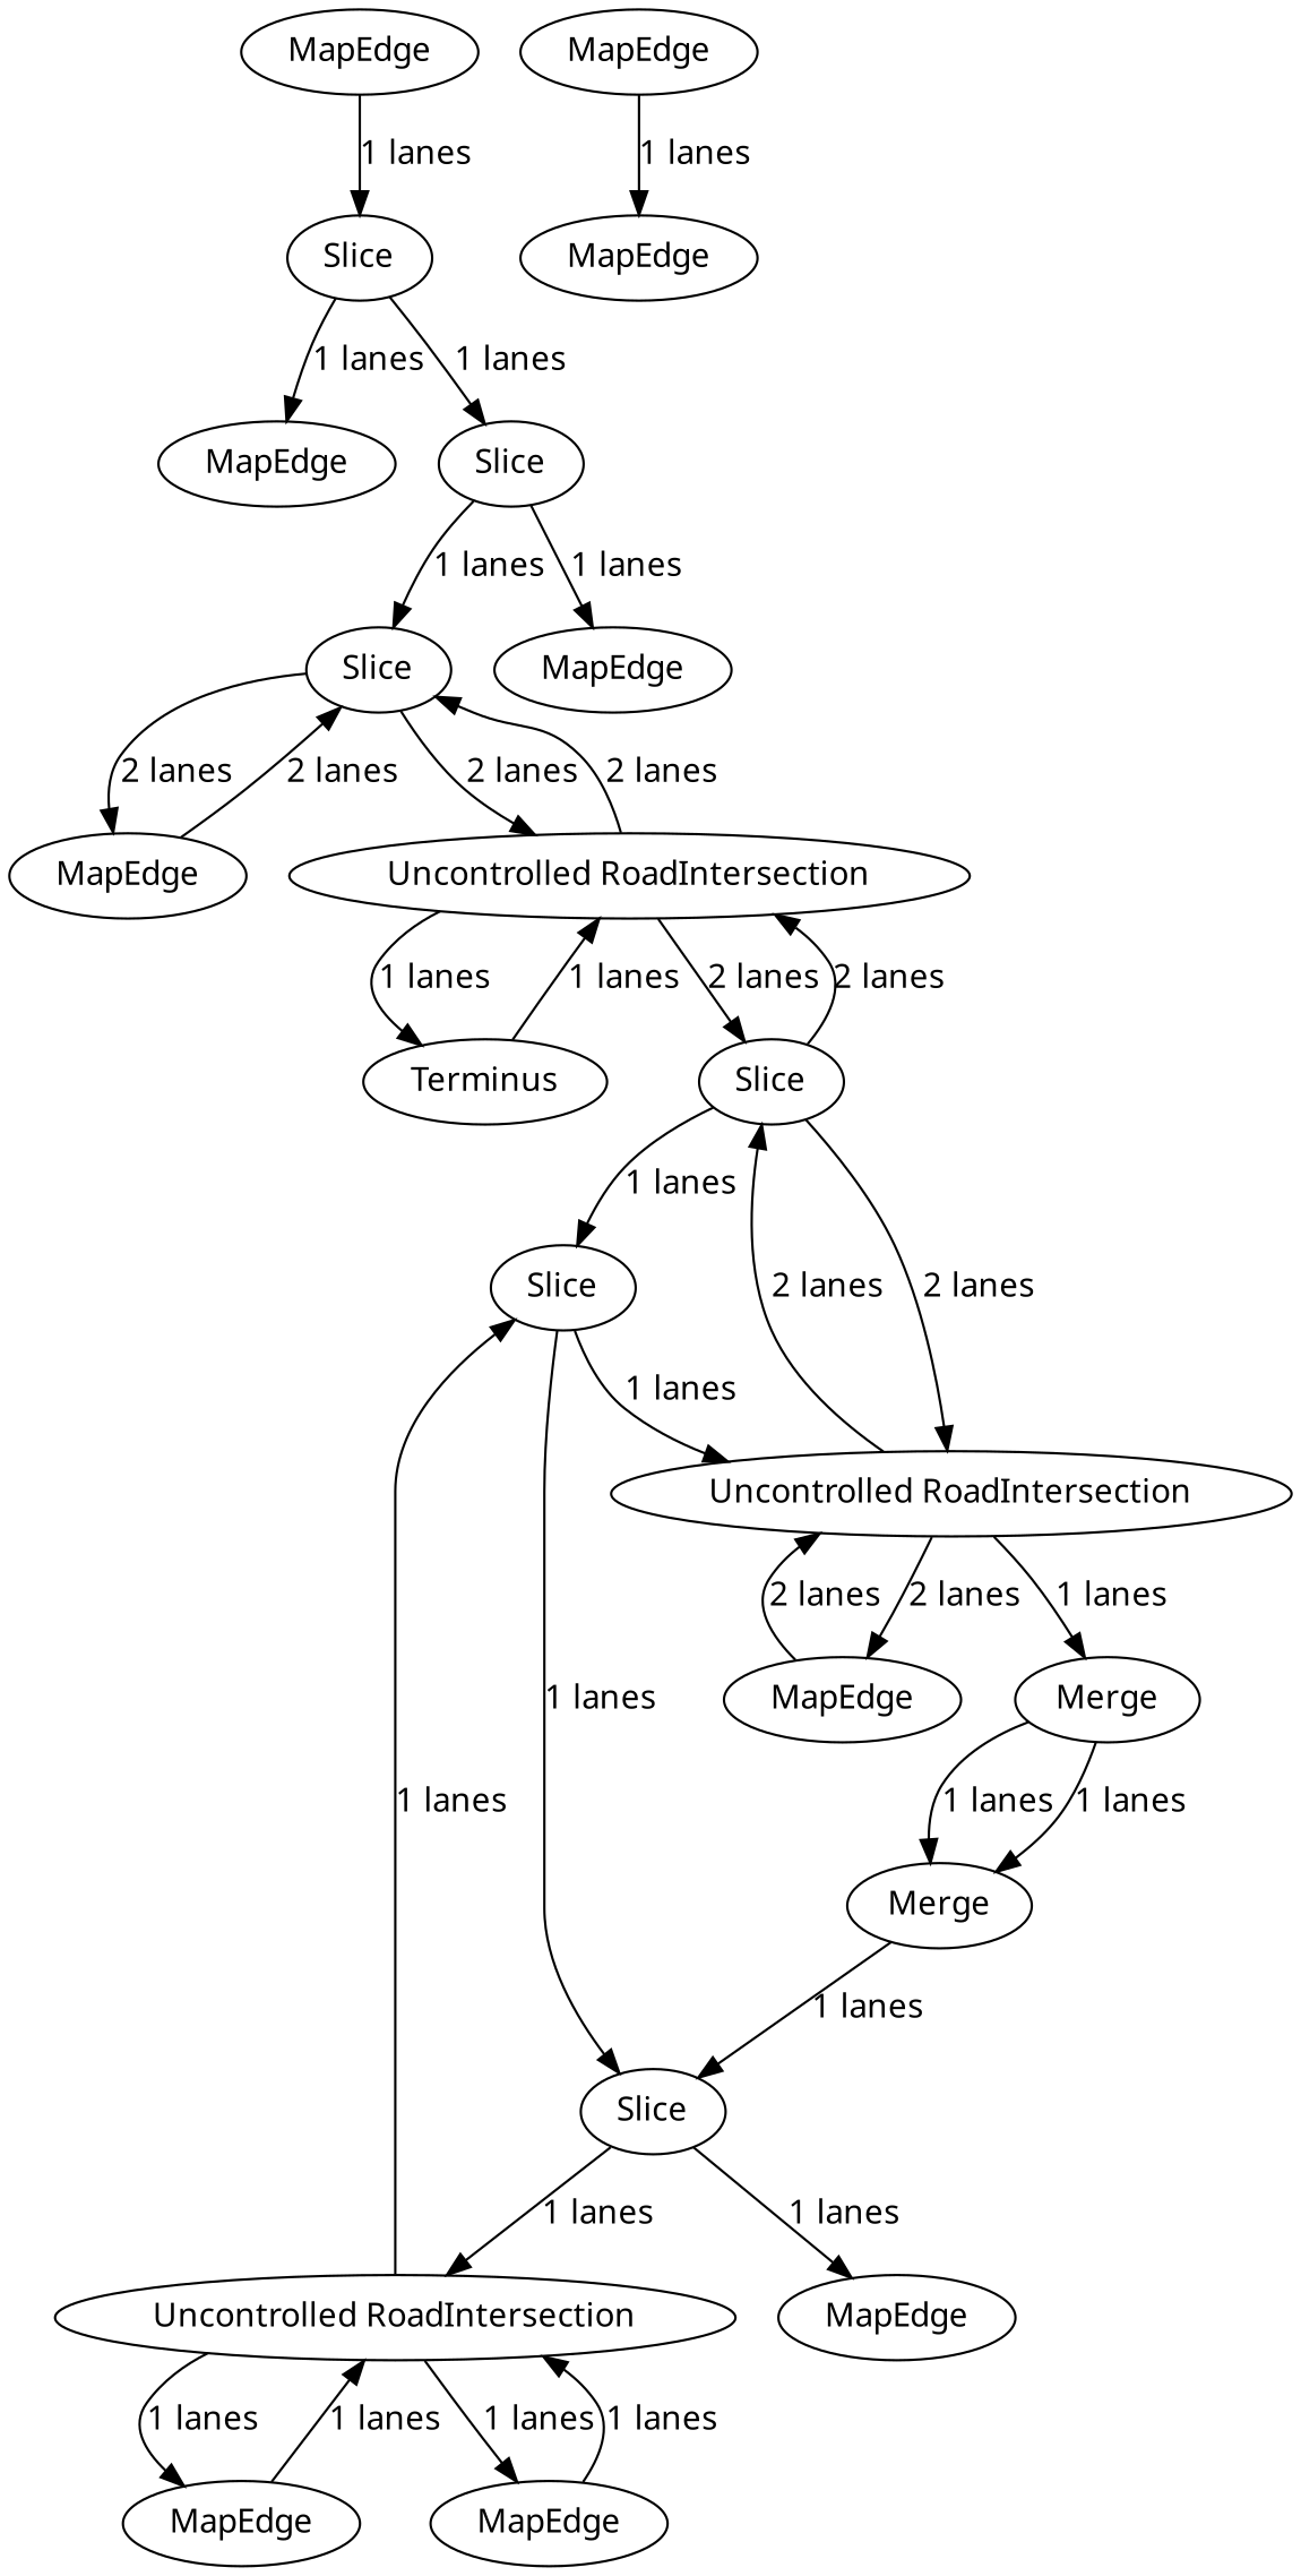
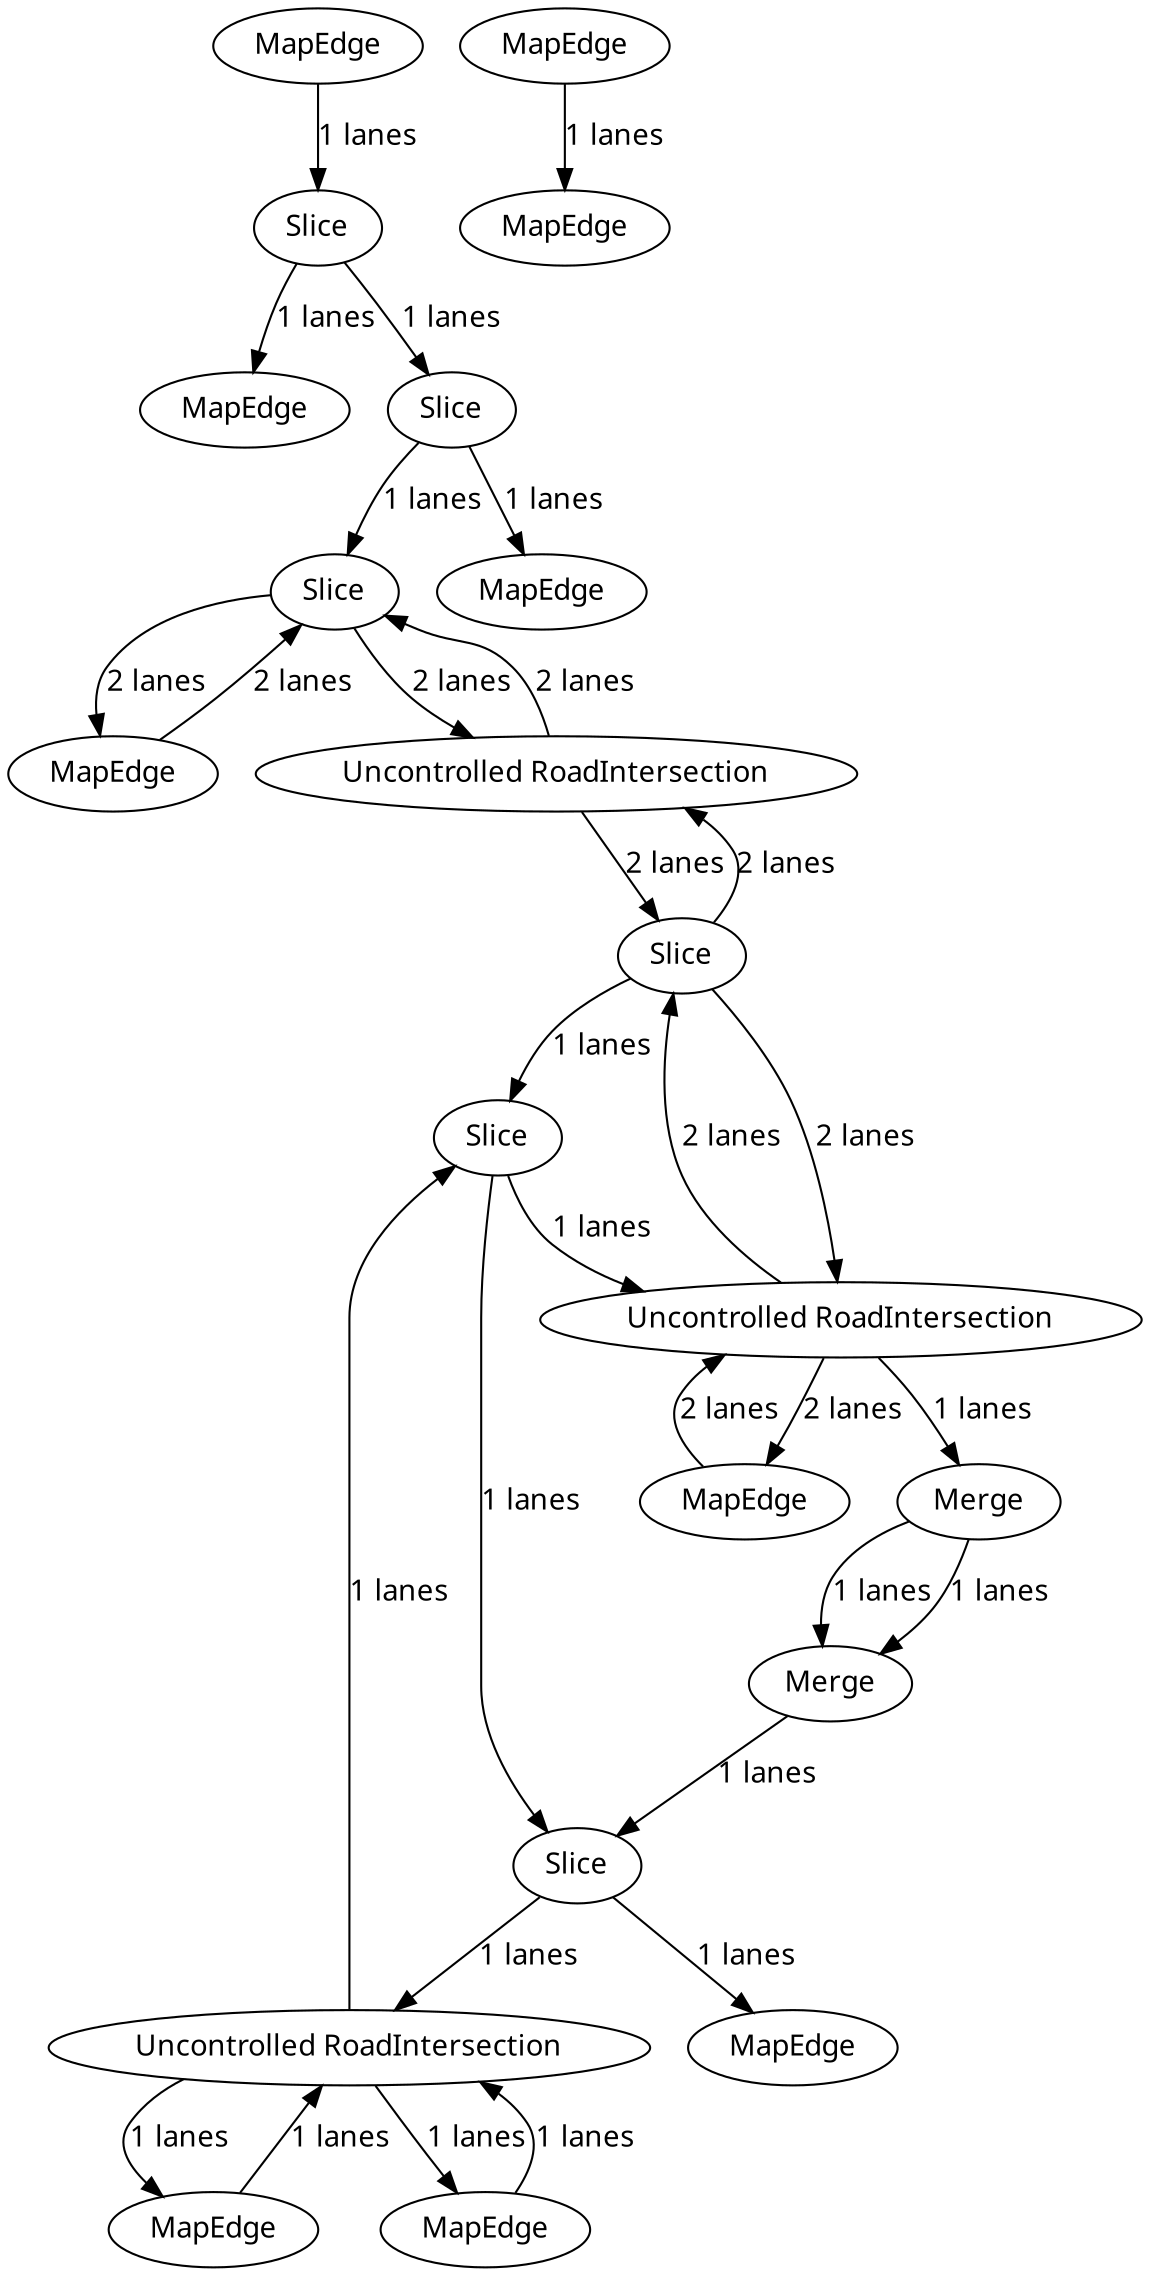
  digraph {
    fontname="Noto Sans"
    node [fontname="Noto Sans"]
    edge [fontname="Noto Sans"]
    n1 [label=MapEdge]
    n2 [label=Slice]
    n3 [label=MapEdge]
    n4 [label=Slice]
    n5 [label=MapEdge]
    n6 [label=Slice]
    n7 [label=MapEdge]
    n8 [label="Uncontrolled RoadIntersection"]
-   n9 [label=Terminus]
    n10 [label=Slice]
    n11 [label="Uncontrolled RoadIntersection"]
    n12 [label=Slice]
    n13 [label=Merge]
    n14 [label=MapEdge]
    n15 [label=Slice]
    n16 [label=Merge]
    n17 [label="Uncontrolled RoadIntersection"]
    n18 [label=MapEdge]
    n19 [label=MapEdge]
    n20 [label=MapEdge]
    n21 [label=MapEdge]
    n22 [label=MapEdge]
    n1 -> n2 [label="1 lanes"]
    n2 -> n5 [label="1 lanes"]
    n2 -> n6 [label="1 lanes"]
    n3 -> n4 [label="2 lanes"]
    n4 -> n3 [label="2 lanes"]
    n4 -> n8 [label="2 lanes"]
    n6 -> n4 [label="1 lanes"]
    n6 -> n7 [label="1 lanes"]
    n8 -> n4 [label="2 lanes"]
-   n8 -> n9 [label="1 lanes"]
    n8 -> n10 [label="2 lanes"]
-   n9 -> n8 [label="1 lanes"]
    n10 -> n8 [label="2 lanes"]
    n10 -> n11 [label="2 lanes"]
    n10 -> n12 [label="1 lanes"]
    n11 -> n10 [label="2 lanes"]
    n11 -> n13 [label="1 lanes"]
    n11 -> n14 [label="2 lanes"]
    n12 -> n11 [label="1 lanes"]
    n12 -> n15 [label="1 lanes"]
    n13 -> n16 [label="1 lanes"]
    n13 -> n16 [label="1 lanes"]
    n14 -> n11 [label="2 lanes"]
    n15 -> n17 [label="1 lanes"]
    n15 -> n18 [label="1 lanes"]
    n16 -> n15 [label="1 lanes"]
    n17 -> n12 [label="1 lanes"]
    n17 -> n19 [label="1 lanes"]
    n17 -> n20 [label="1 lanes"]
    n19 -> n17 [label="1 lanes"]
    n20 -> n17 [label="1 lanes"]
    n21 -> n22 [label="1 lanes"]
  }
